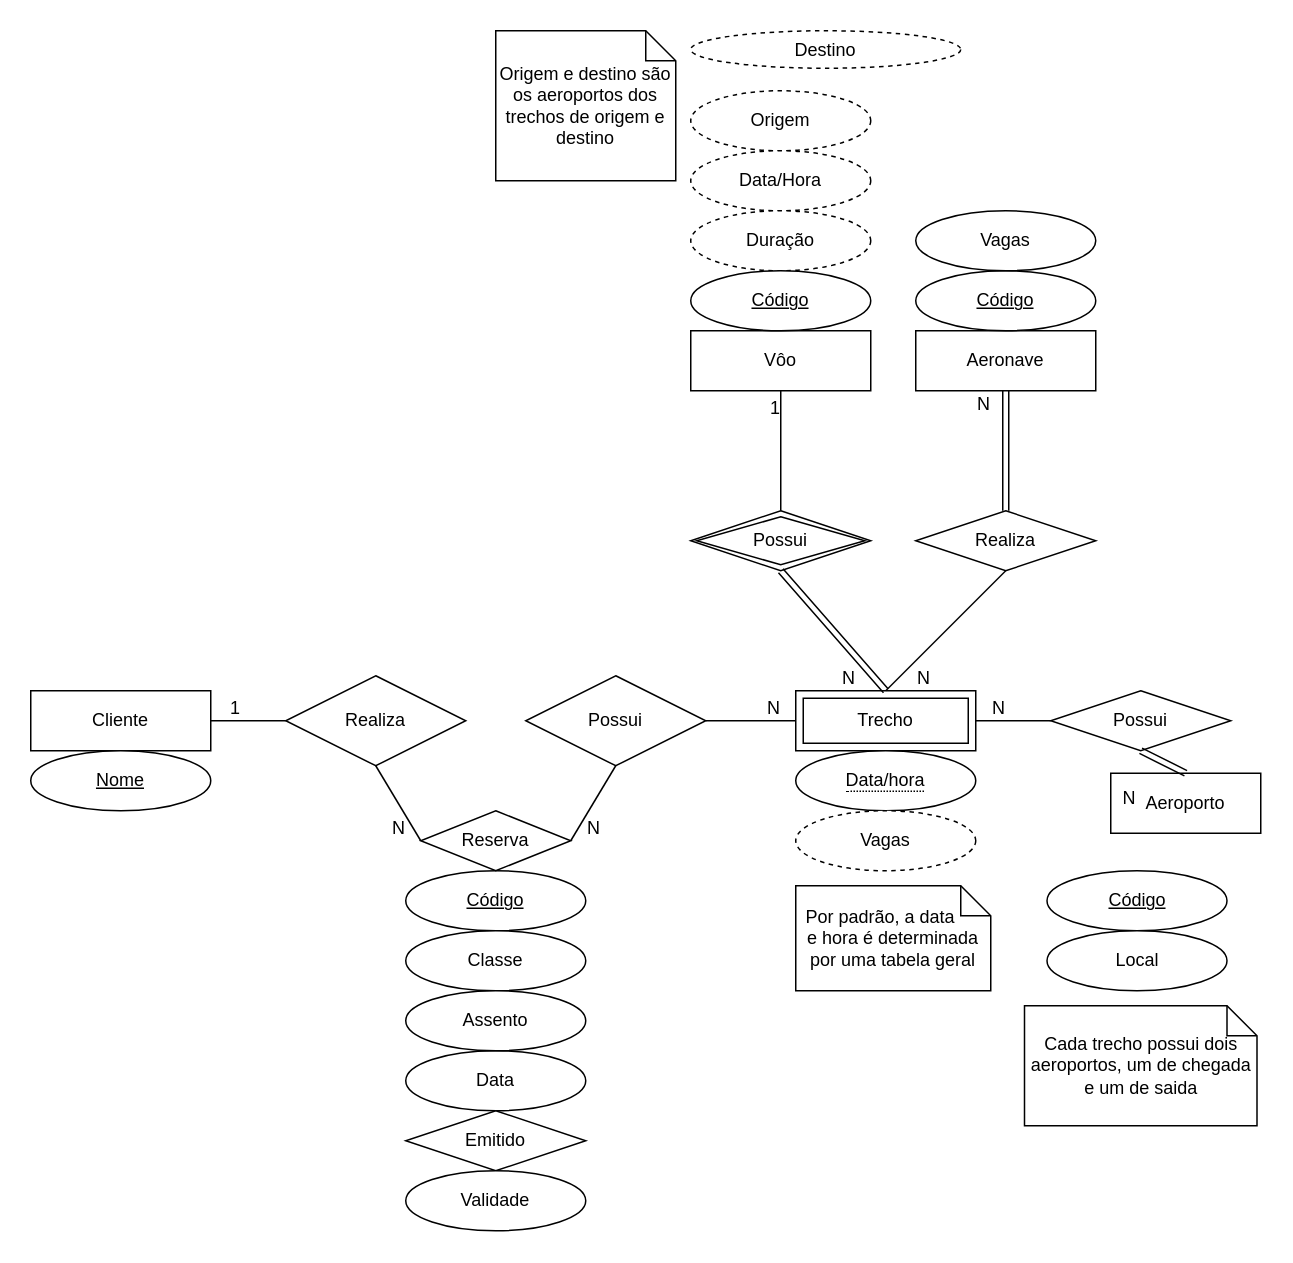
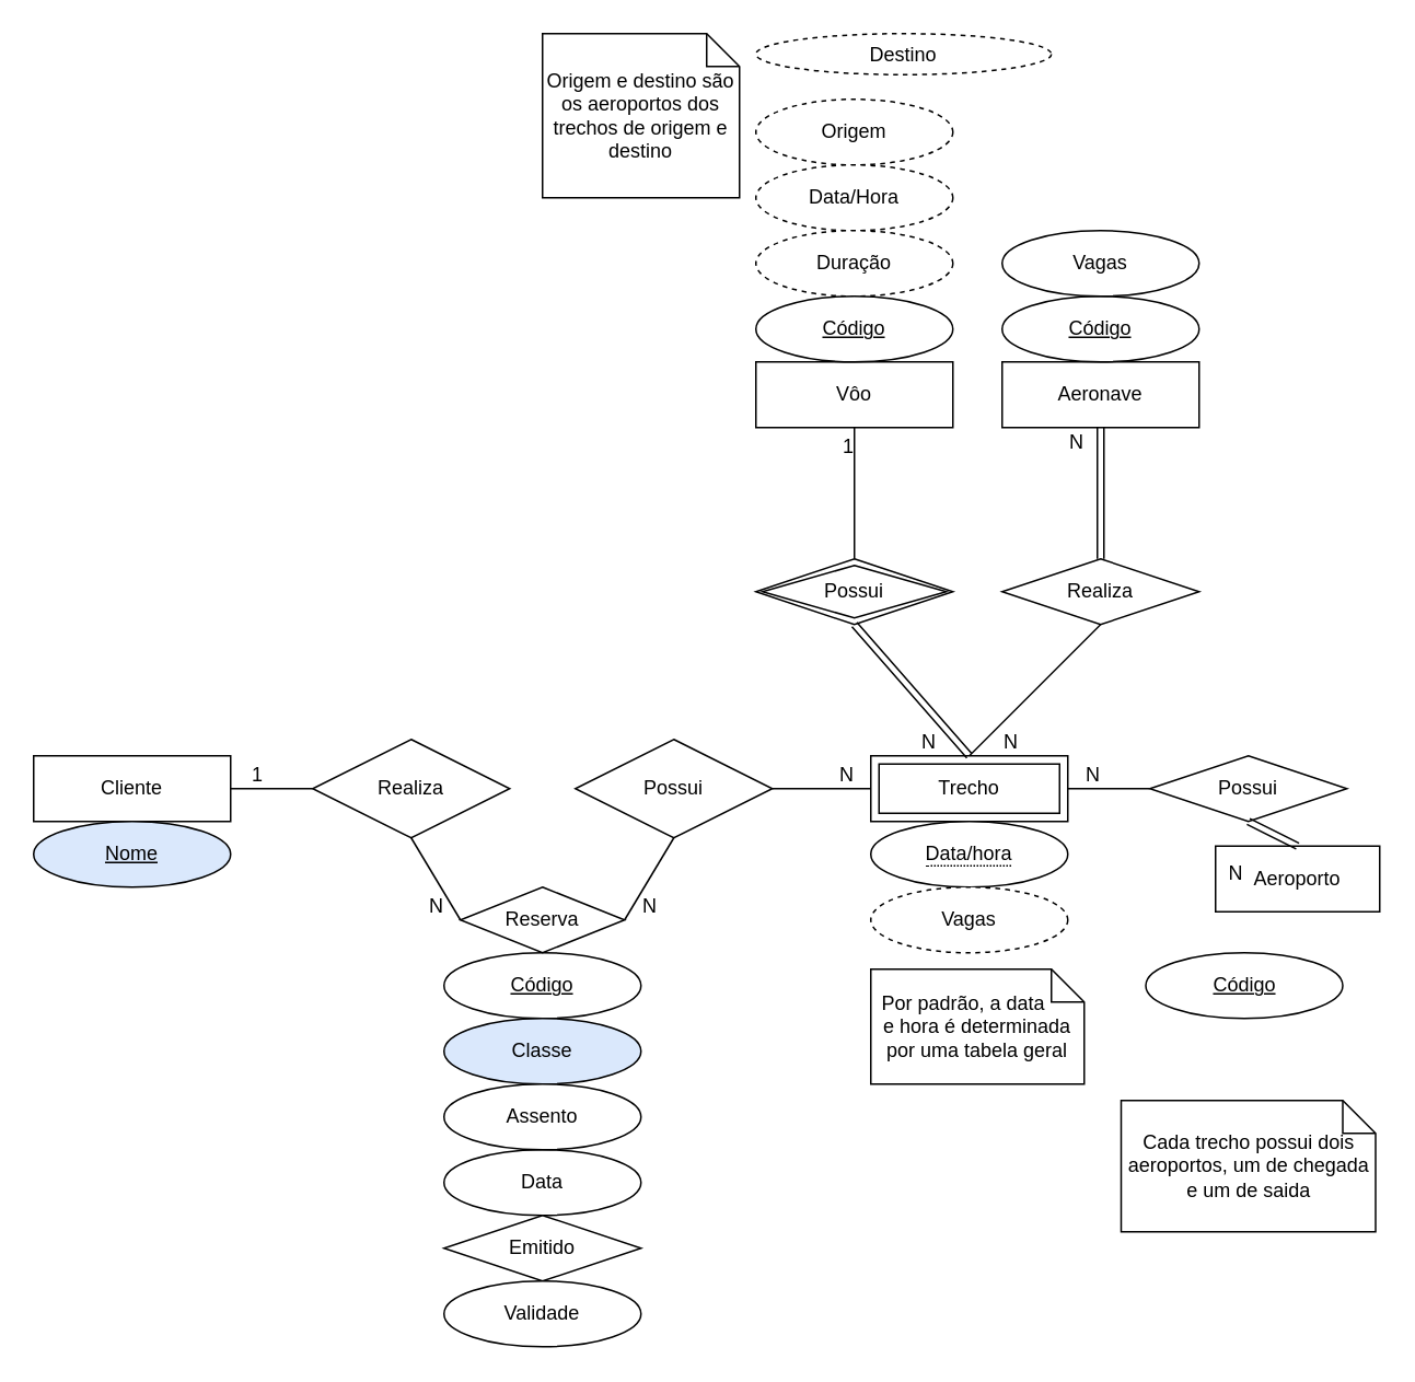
  <mxCell id="0" />
  <mxCell id="1" parent="0" />
  <mxCell id="2" value="" style="endArrow=none;html=1;rounded=0;entryX=0;entryY=0.5;entryDx=0;entryDy=0;exitX=1;exitY=0.5;exitDx=0;exitDy=0;" parent="1" source="34" edge="1"><mxGeometry relative="1" as="geometry"><mxPoint x="420" y="480" as="sourcePoint" /><mxPoint x="560" y="480" as="targetPoint" /></mxGeometry></mxCell>
  <mxCell id="3" value="N" style="resizable=0;html=1;align=right;verticalAlign=bottom;" parent="2" connectable="0" vertex="1"><mxGeometry x="1" relative="1" as="geometry"><mxPoint x="-40" as="offset" /></mxGeometry></mxCell>
  <mxCell id="4" value="" style="endArrow=none;html=1;rounded=0;exitX=1;exitY=0.5;exitDx=0;exitDy=0;entryX=0;entryY=0.5;entryDx=0;entryDy=0;" parent="1" source="23" target="33" edge="1"><mxGeometry relative="1" as="geometry"><mxPoint x="290" y="420" as="sourcePoint" /><mxPoint x="260" y="480" as="targetPoint" /></mxGeometry></mxCell>
  <mxCell id="5" value="1" style="resizable=0;html=1;align=right;verticalAlign=bottom;" parent="4" connectable="0" vertex="1"><mxGeometry x="1" relative="1" as="geometry"><mxPoint x="-30.29" y="3.553e-15" as="offset" /></mxGeometry></mxCell>
  <mxCell id="6" value="Origem" style="ellipse;whiteSpace=wrap;html=1;align=center;dashed=1;" parent="1" vertex="1"><mxGeometry x="460" y="60" width="120" height="40" as="geometry" /></mxCell>
  <mxCell id="7" value="Destino" style="ellipse;whiteSpace=wrap;html=1;align=center;dashed=1;" parent="1" vertex="1"><mxGeometry x="460" y="20" width="180" height="25" as="geometry" /></mxCell>
  <mxCell id="8" value="Trecho" style="shape=ext;margin=3;double=1;whiteSpace=wrap;html=1;align=center;" parent="1" vertex="1"><mxGeometry x="530" y="460" width="120" height="40" as="geometry" /></mxCell>
  <mxCell id="9" value="Vôo" style="whiteSpace=wrap;html=1;align=center;" parent="1" vertex="1"><mxGeometry x="460" y="220" width="120" height="40" as="geometry" /></mxCell>
  <mxCell id="10" value="Data/Hora" style="ellipse;whiteSpace=wrap;html=1;align=center;dashed=1;" parent="1" vertex="1"><mxGeometry x="460" y="100" width="120" height="40" as="geometry" /></mxCell>
  <mxCell id="11" value="Duração" style="ellipse;whiteSpace=wrap;html=1;align=center;dashed=1;" parent="1" vertex="1"><mxGeometry x="460" y="140" width="120" height="40" as="geometry" /></mxCell>
  <mxCell id="12" value="" style="endArrow=none;html=1;rounded=0;entryX=0.5;entryY=1;entryDx=0;entryDy=0;exitX=0.5;exitY=0;exitDx=0;exitDy=0;" parent="1" target="9" edge="1"><mxGeometry relative="1" as="geometry"><mxPoint x="520" y="340" as="sourcePoint" /><mxPoint x="380" y="340" as="targetPoint" /></mxGeometry></mxCell>
  <mxCell id="13" value="1" style="resizable=0;html=1;align=right;verticalAlign=bottom;" parent="12" connectable="0" vertex="1"><mxGeometry x="1" relative="1" as="geometry"><mxPoint y="20" as="offset" /></mxGeometry></mxCell>
  <mxCell id="14" value="Código" style="ellipse;whiteSpace=wrap;html=1;align=center;fontStyle=4;" parent="1" vertex="1"><mxGeometry x="460" y="180" width="120" height="40" as="geometry" /></mxCell>
  <mxCell id="15" value="&lt;span style=&quot;border-bottom: 1px dotted&quot;&gt;Data/hora&lt;/span&gt;" style="ellipse;whiteSpace=wrap;html=1;align=center;" parent="1" vertex="1"><mxGeometry x="530" y="500" width="120" height="40" as="geometry" /></mxCell>
  <mxCell id="16" value="Por padrão, a data&amp;nbsp; &amp;nbsp;&amp;nbsp;&amp;nbsp;&lt;br&gt;e hora é determinada por uma tabela geral" style="shape=note;size=20;whiteSpace=wrap;html=1;" parent="1" vertex="1"><mxGeometry x="530" y="590" width="130" height="70" as="geometry" /></mxCell>
  <mxCell id="17" value="Vagas" style="ellipse;whiteSpace=wrap;html=1;align=center;dashed=1;" parent="1" vertex="1"><mxGeometry x="530" y="540" width="120" height="40" as="geometry" /></mxCell>
  <mxCell id="18" value="Origem e destino são os aeroportos dos trechos de origem e destino" style="shape=note;size=20;whiteSpace=wrap;html=1;" parent="1" vertex="1"><mxGeometry x="330" y="20" width="120" height="100" as="geometry" /></mxCell>
  <mxCell id="19" value="Possui" style="shape=rhombus;double=1;perimeter=rhombusPerimeter;whiteSpace=wrap;html=1;align=center;" parent="1" vertex="1"><mxGeometry x="460" y="340" width="120" height="40" as="geometry" /></mxCell>
  <mxCell id="20" value="" style="shape=link;html=1;rounded=0;exitX=0.5;exitY=1;exitDx=0;exitDy=0;entryX=0.5;entryY=0;entryDx=0;entryDy=0;" parent="1" source="19" target="8" edge="1"><mxGeometry relative="1" as="geometry"><mxPoint x="460" y="430" as="sourcePoint" /><mxPoint x="620" y="430" as="targetPoint" /></mxGeometry></mxCell>
  <mxCell id="21" value="N" style="resizable=0;html=1;align=right;verticalAlign=bottom;" parent="20" connectable="0" vertex="1"><mxGeometry x="1" relative="1" as="geometry"><mxPoint x="-19.93" y="0.08" as="offset" /></mxGeometry></mxCell>
  <mxCell id="22" value="" style="group" vertex="1" connectable="0" parent="1"><mxGeometry x="20" y="460" width="120" height="80" as="geometry" /></mxCell>
  <mxCell id="23" value="Cliente" style="whiteSpace=wrap;html=1;align=center;" parent="22" vertex="1"><mxGeometry width="120" height="40" as="geometry" /></mxCell>
- <mxCell id="24" value="Nome" style="ellipse;whiteSpace=wrap;html=1;align=center;fontStyle=4;" parent="22" vertex="1"><mxGeometry y="40" width="120" height="40" as="geometry" /></mxCell>
+ <mxCell id="24" value="Nome" style="ellipse;whiteSpace=wrap;html=1;align=center;fontStyle=4;fillColor=#dae8fc;" parent="22" vertex="1"><mxGeometry y="40" width="120" height="40" as="geometry" /></mxCell>
  <mxCell id="25" value="" style="group" vertex="1" connectable="0" parent="1"><mxGeometry x="270" y="580" width="120" height="240" as="geometry" /></mxCell>
  <mxCell id="26" value="Data" style="ellipse;whiteSpace=wrap;html=1;align=center;" parent="25" vertex="1"><mxGeometry y="120" width="120" height="40" as="geometry" /></mxCell>
  <mxCell id="27" value="Código" style="ellipse;whiteSpace=wrap;html=1;align=center;fontStyle=4;" parent="25" vertex="1"><mxGeometry width="120" height="40" as="geometry" /></mxCell>
  <mxCell id="28" value="Emitido" style="rhombus;whiteSpace=wrap;html=1;align=center;" parent="25" vertex="1"><mxGeometry y="160" width="120" height="40" as="geometry" /></mxCell>
  <mxCell id="29" value="Validade" style="ellipse;whiteSpace=wrap;html=1;align=center;" parent="25" vertex="1"><mxGeometry y="200" width="120" height="40" as="geometry" /></mxCell>
- <mxCell id="30" value="Classe" style="ellipse;whiteSpace=wrap;html=1;align=center;" parent="25" vertex="1"><mxGeometry y="40" width="120" height="40" as="geometry" /></mxCell>
+ <mxCell id="30" value="Classe" style="ellipse;whiteSpace=wrap;html=1;align=center;fillColor=#dae8fc;" parent="25" vertex="1"><mxGeometry y="40" width="120" height="40" as="geometry" /></mxCell>
  <mxCell id="31" value="Assento" style="ellipse;whiteSpace=wrap;html=1;align=center;" parent="25" vertex="1"><mxGeometry y="80" width="120" height="40" as="geometry" /></mxCell>
  <mxCell id="32" value="Reserva" style="rhombus;whiteSpace=wrap;html=1;align=center;" vertex="1" parent="1"><mxGeometry x="280" y="540" width="100" height="40" as="geometry" /></mxCell>
  <mxCell id="33" value="Realiza" style="shape=rhombus;perimeter=rhombusPerimeter;whiteSpace=wrap;html=1;align=center;" vertex="1" parent="1"><mxGeometry x="190" y="450" width="120" height="60" as="geometry" /></mxCell>
  <mxCell id="34" value="Possui" style="shape=rhombus;perimeter=rhombusPerimeter;whiteSpace=wrap;html=1;align=center;" vertex="1" parent="1"><mxGeometry x="350" y="450" width="120" height="60" as="geometry" /></mxCell>
  <mxCell id="35" value="" style="endArrow=none;html=1;rounded=0;exitX=0;exitY=0.5;exitDx=0;exitDy=0;entryX=0.5;entryY=1;entryDx=0;entryDy=0;" edge="1" parent="1" source="32" target="33"><mxGeometry relative="1" as="geometry"><mxPoint x="400" y="500" as="sourcePoint" /><mxPoint x="560" y="500" as="targetPoint" /></mxGeometry></mxCell>
  <mxCell id="36" value="N" style="resizable=0;html=1;align=right;verticalAlign=bottom;" connectable="0" vertex="1" parent="35"><mxGeometry x="1" relative="1" as="geometry"><mxPoint x="19.89" y="49.82" as="offset" /></mxGeometry></mxCell>
  <mxCell id="37" value="" style="endArrow=none;html=1;rounded=0;exitX=1;exitY=0.5;exitDx=0;exitDy=0;entryX=0.5;entryY=1;entryDx=0;entryDy=0;" edge="1" parent="1" source="32" target="34"><mxGeometry relative="1" as="geometry"><mxPoint x="350" y="440" as="sourcePoint" /><mxPoint x="510" y="440" as="targetPoint" /></mxGeometry></mxCell>
  <mxCell id="38" value="N" style="resizable=0;html=1;align=right;verticalAlign=bottom;" connectable="0" vertex="1" parent="37"><mxGeometry x="1" relative="1" as="geometry"><mxPoint x="-9.89" y="49.82" as="offset" /></mxGeometry></mxCell>
  <mxCell id="39" value="Possui" style="shape=rhombus;perimeter=rhombusPerimeter;whiteSpace=wrap;html=1;align=center;" vertex="1" parent="1"><mxGeometry x="700" y="460" width="120" height="40" as="geometry" /></mxCell>
  <mxCell id="40" value="" style="endArrow=none;html=1;rounded=0;entryX=1;entryY=0.5;entryDx=0;entryDy=0;exitX=0;exitY=0.5;exitDx=0;exitDy=0;" edge="1" parent="1" source="39" target="8"><mxGeometry relative="1" as="geometry"><mxPoint x="770" y="760" as="sourcePoint" /><mxPoint x="650" y="650" as="targetPoint" /></mxGeometry></mxCell>
  <mxCell id="41" value="N" style="resizable=0;html=1;align=right;verticalAlign=bottom;" connectable="0" vertex="1" parent="40"><mxGeometry x="1" relative="1" as="geometry"><mxPoint x="19.96" y="-0.02" as="offset" /></mxGeometry></mxCell>
  <mxCell id="42" value="Aeroporto" style="whiteSpace=wrap;html=1;align=center;" vertex="1" parent="1"><mxGeometry x="740" y="515" width="100" height="40" as="geometry" /></mxCell>
  <mxCell id="43" value="Código" style="ellipse;whiteSpace=wrap;html=1;align=center;fontStyle=4;" vertex="1" parent="1"><mxGeometry x="697.5" y="580" width="120" height="40" as="geometry" /></mxCell>
- <mxCell id="44" value="Local" style="ellipse;whiteSpace=wrap;html=1;align=center;" vertex="1" parent="1"><mxGeometry x="697.5" y="620" width="120" height="40" as="geometry" /></mxCell>
  <mxCell id="45" value="Cada trecho possui dois aeroportos, um de chegada e um de saida" style="shape=note;size=20;whiteSpace=wrap;html=1;" vertex="1" parent="1"><mxGeometry x="682.5" y="670" width="155" height="80" as="geometry" /></mxCell>
  <mxCell id="46" value="Realiza" style="shape=rhombus;perimeter=rhombusPerimeter;whiteSpace=wrap;html=1;align=center;" vertex="1" parent="1"><mxGeometry x="610" y="340" width="120" height="40" as="geometry" /></mxCell>
  <mxCell id="47" value="" style="endArrow=none;html=1;rounded=0;entryX=0.5;entryY=0;entryDx=0;entryDy=0;exitX=0.5;exitY=1;exitDx=0;exitDy=0;" edge="1" parent="1" source="46" target="8"><mxGeometry relative="1" as="geometry"><mxPoint x="510" y="400" as="sourcePoint" /><mxPoint x="670" y="400" as="targetPoint" /></mxGeometry></mxCell>
  <mxCell id="48" value="N" style="resizable=0;html=1;align=right;verticalAlign=bottom;" connectable="0" vertex="1" parent="47"><mxGeometry x="1" relative="1" as="geometry"><mxPoint x="29.93" y="0.06" as="offset" /></mxGeometry></mxCell>
  <mxCell id="49" value="Aeronave" style="whiteSpace=wrap;html=1;align=center;" vertex="1" parent="1"><mxGeometry x="610" y="220" width="120" height="40" as="geometry" /></mxCell>
  <mxCell id="50" value="" style="shape=link;html=1;rounded=0;exitX=0.5;exitY=0;exitDx=0;exitDy=0;entryX=0.5;entryY=1;entryDx=0;entryDy=0;" edge="1" parent="1" source="46" target="49"><mxGeometry relative="1" as="geometry"><mxPoint x="530" y="390" as="sourcePoint" /><mxPoint x="670" y="263" as="targetPoint" /></mxGeometry></mxCell>
  <mxCell id="51" value="N" style="resizable=0;html=1;align=right;verticalAlign=bottom;" connectable="0" vertex="1" parent="50"><mxGeometry x="1" relative="1" as="geometry"><mxPoint x="-10" y="16.9" as="offset" /></mxGeometry></mxCell>
  <mxCell id="52" value="Código" style="ellipse;whiteSpace=wrap;html=1;align=center;fontStyle=4;" vertex="1" parent="1"><mxGeometry x="610" y="180" width="120" height="40" as="geometry" /></mxCell>
  <mxCell id="53" value="Vagas" style="ellipse;whiteSpace=wrap;html=1;align=center;" vertex="1" parent="1"><mxGeometry x="610" y="140" width="120" height="40" as="geometry" /></mxCell>
  <mxCell id="54" value="" style="shape=link;html=1;rounded=0;exitX=0.5;exitY=0;exitDx=0;exitDy=0;entryX=0.5;entryY=1;entryDx=0;entryDy=0;" edge="1" parent="1" source="42" target="39"><mxGeometry relative="1" as="geometry"><mxPoint x="460" y="440" as="sourcePoint" /><mxPoint x="620" y="440" as="targetPoint" /></mxGeometry></mxCell>
  <mxCell id="55" value="N" style="resizable=0;html=1;align=right;verticalAlign=bottom;" connectable="0" vertex="1" parent="54"><mxGeometry x="1" relative="1" as="geometry"><mxPoint x="-2.5" y="40" as="offset" /></mxGeometry></mxCell>
